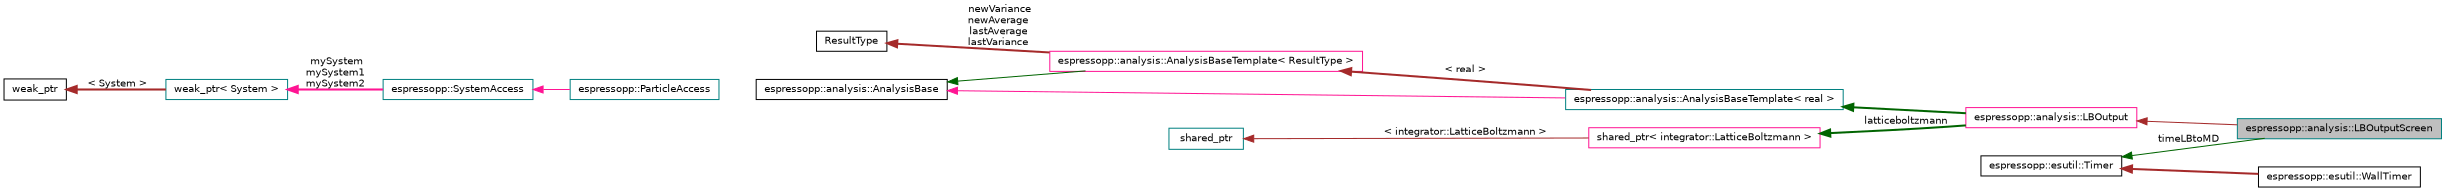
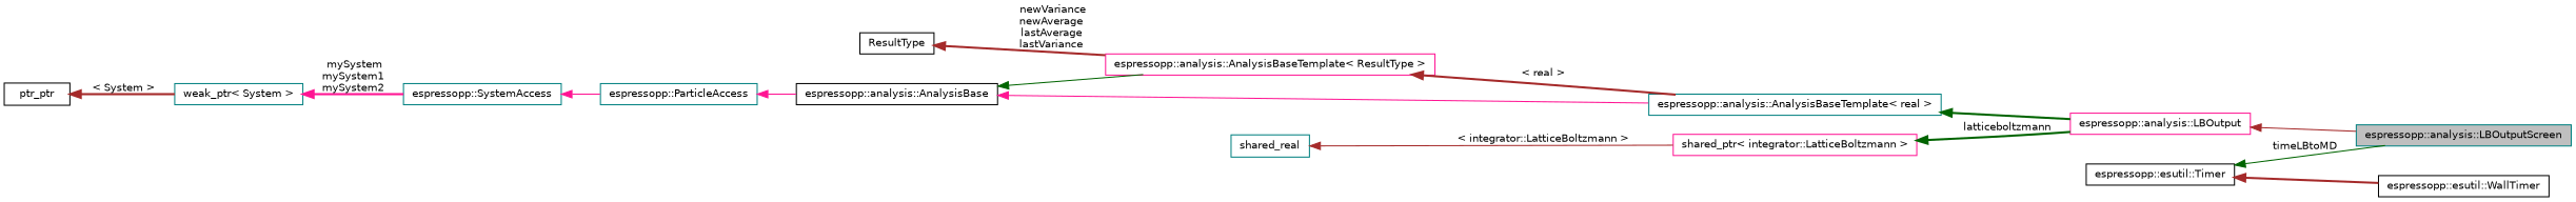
  digraph {
    rankdir=LR
    node [color=teal fillcolor=white fontname=Helvetica fontsize=10 shape=record style=filled]
    edge [color=brown dir=back fontname=Helvetica fontsize=10 labelfontname=Helvetica labelfontsize=10 style=solid]
    n1 [fillcolor=grey75 fontcolor=black height=0.2 label="espressopp::analysis::LBOutputScreen" width=0.4]
    n2 [color=deeppink height=0.2 label="espressopp::analysis::LBOutput" width=0.4]
    n3 [height=0.2 label="espressopp::analysis::AnalysisBaseTemplate\< real \>" width=0.4]
    n4 [color=black height=0.2 label="espressopp::analysis::AnalysisBase" width=0.4]
    n5 [color=deeppink height=0.2 label="espressopp::analysis::AnalysisBaseTemplate\< ResultType \>" width=0.4]
    n6 [height=0.2 label="espressopp::ParticleAccess" width=0.4]
    n7 [height=0.2 label="espressopp::SystemAccess" width=0.4]
    n8 [height=0.2 label="weak_ptr\< System \>" width=0.4]
-   n9 [color=black height=0.2 label=weak_ptr width=0.4]
+   n9 [color=black height=0.2 label=ptr_ptr width=0.4]
    n10 [color=black height=0.2 label=ResultType width=0.4]
    n11 [color=deeppink height=0.2 label="shared_ptr\< integrator::LatticeBoltzmann \>" width=0.4]
-   n12 [height=0.2 label=shared_ptr width=0.4]
+   n12 [height=0.2 label=shared_real width=0.4]
    n13 [color=black height=0.2 label="espressopp::esutil::WallTimer" width=0.4]
    n14 [color=black height=0.2 label="espressopp::esutil::Timer" width=0.4]
    n2 -> n1
    n3 -> n2 [color=darkgreen style=bold]
    n4 -> n3 [color=deeppink]
    n4 -> n5 [color=darkgreen]
    n5 -> n3 [label=" \< real \>" style=bold]
+   n6 -> n4 [color=deeppink]
    n7 -> n6 [color=deeppink]
    n8 -> n7 [color=deeppink label=" mySystem\nmySystem1\nmySystem2" style=bold]
    n9 -> n8 [label=" \< System \>" style=bold]
    n10 -> n5 [label=" newVariance\nnewAverage\nlastAverage\nlastVariance" style=bold]
    n11 -> n2 [color=darkgreen label=" latticeboltzmann" style=bold]
    n12 -> n11 [label=" \< integrator::LatticeBoltzmann \>"]
    n14 -> n1 [color=darkgreen label=" timeLBtoMD"]
    n14 -> n13 [style=bold]
  }
